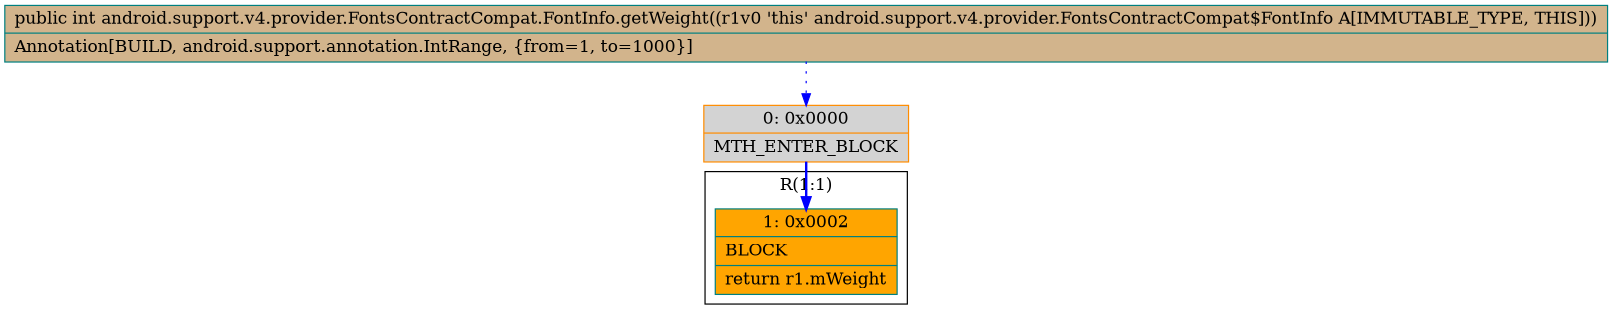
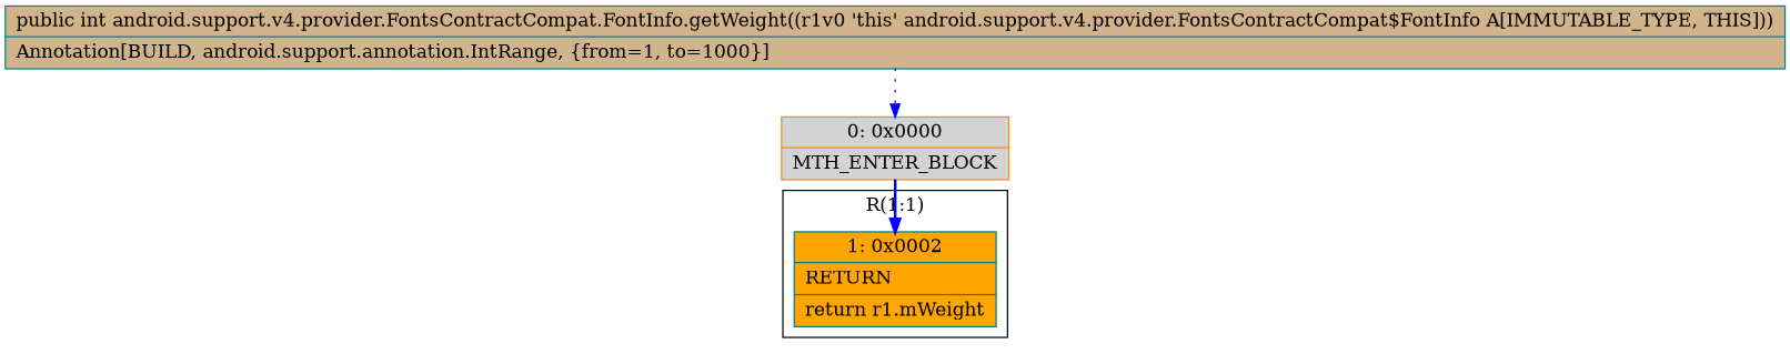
  digraph {
    node [color=teal shape=record style=filled]
    edge [color=blue]
-   n1 [label="{1\:\ 0x0002|BLOCK\l|return r1.mWeight\l}" fillcolor=orange]
+   n1 [label="{1\:\ 0x0002|RETURN\l|return r1.mWeight\l}" fillcolor=orange]
    n2 [color=darkorange label="{0\:\ 0x0000|MTH_ENTER_BLOCK\l}" fillcolor=lightgrey]
    n3 [label="{public int android.support.v4.provider.FontsContractCompat.FontInfo.getWeight((r1v0 'this' android.support.v4.provider.FontsContractCompat$FontInfo A[IMMUTABLE_TYPE, THIS]))  | Annotation[BUILD, android.support.annotation.IntRange, \{from=1, to=1000\}]\l}" fillcolor=tan]
    subgraph cluster_1 {
      label="R(1:1)"
      n1
    }
    n2 -> n1 [style=bold]
    n3 -> n2 [style=dotted]
  }
